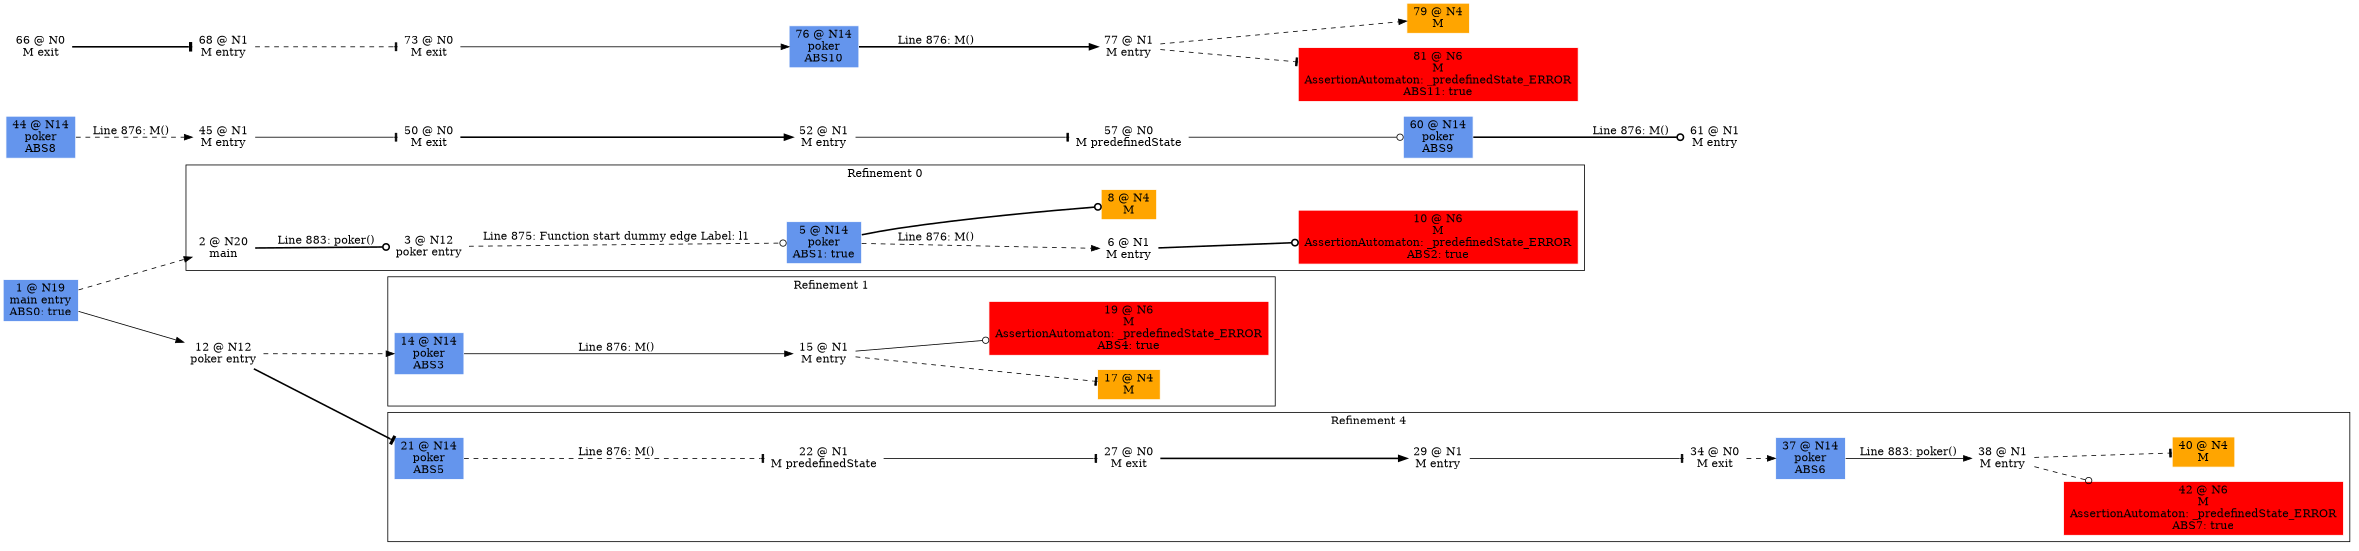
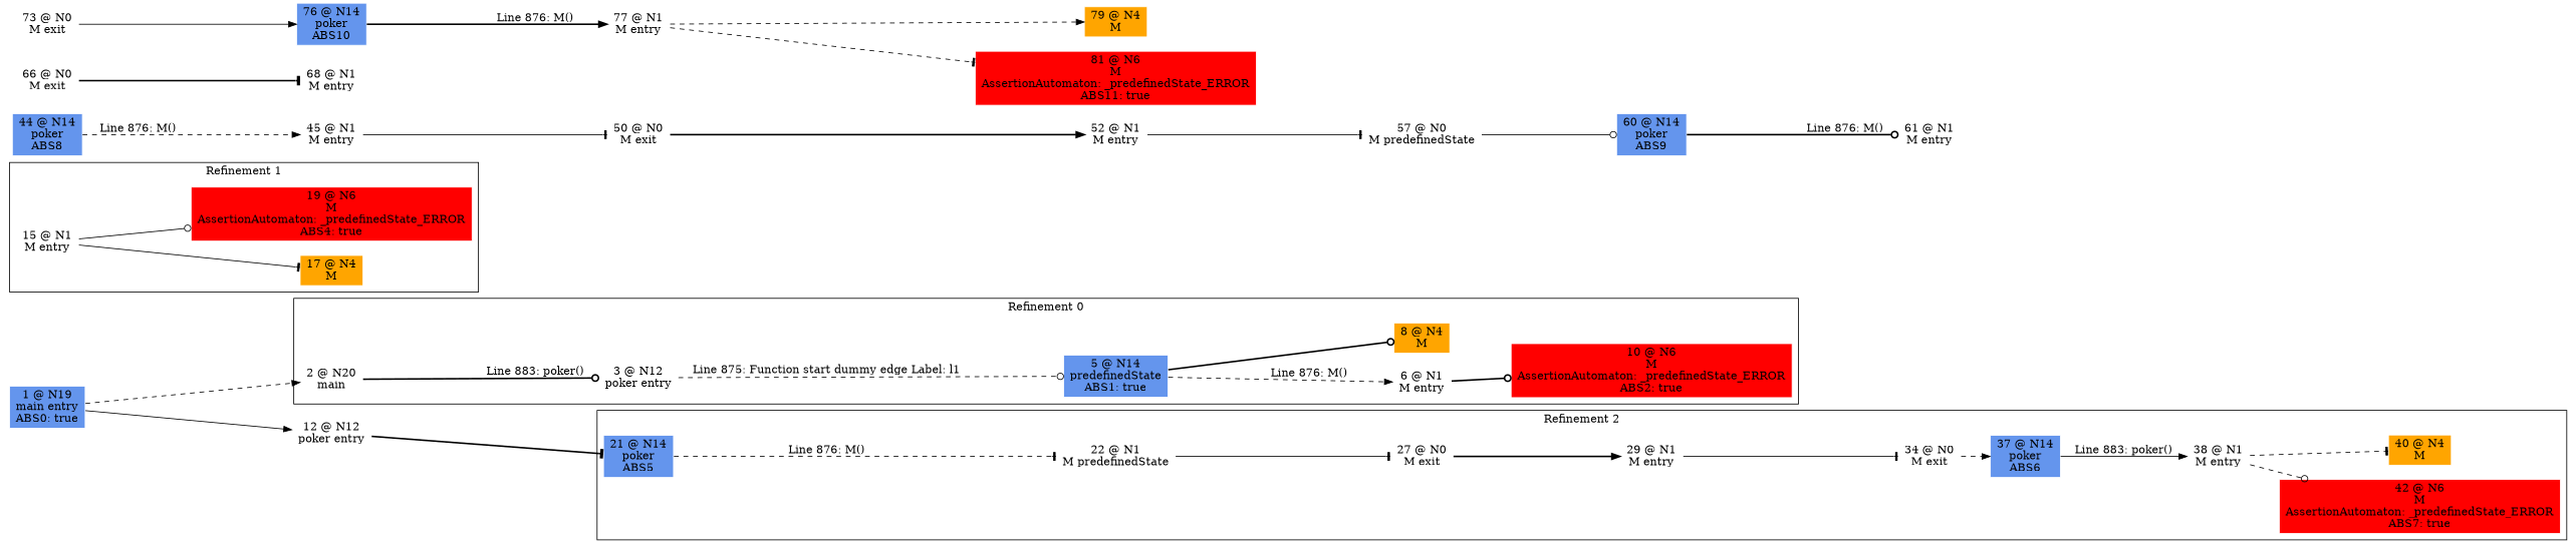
  digraph {
    fontname="DejaVu Serif"
    rankdir=LR
    node [color=white fontname="DejaVu Serif" shape=box style=filled]
    edge [arrowhead=normal fontname="DejaVu Serif" style=dashed]
    n1 [label="2 @ N20\nmain"]
    n2 [label="3 @ N12\npoker entry"]
-   n3 [fillcolor=cornflowerblue label="5 @ N14\npoker\nABS1: true"]
+   n3 [fillcolor=cornflowerblue label="5 @ N14\npredefinedState\nABS1: true"]
    n4 [label="6 @ N1\nM entry"]
    n5 [fillcolor=red label="10 @ N6\nM\nAssertionAutomaton: _predefinedState_ERROR\nABS2: true"]
    n6 [fillcolor=orange label="8 @ N4\nM"]
-   n7 [fillcolor=cornflowerblue label="14 @ N14\npoker\nABS3"]
    n8 [label="15 @ N1\nM entry"]
    n9 [fillcolor=orange label="17 @ N4\nM"]
    n10 [fillcolor=red label="19 @ N6\nM\nAssertionAutomaton: _predefinedState_ERROR\nABS4: true"]
    n11 [fillcolor=cornflowerblue label="21 @ N14\npoker\nABS5"]
    n12 [label="22 @ N1\nM predefinedState"]
    n13 [label="27 @ N0\nM exit"]
    n14 [label="29 @ N1\nM entry"]
    n15 [label="34 @ N0\nM exit"]
    n16 [fillcolor=cornflowerblue label="37 @ N14\npoker\nABS6"]
    n17 [label="38 @ N1\nM entry"]
    n18 [fillcolor=red label="42 @ N6\nM\nAssertionAutomaton: _predefinedState_ERROR\nABS7: true"]
    n19 [fillcolor=orange label="40 @ N4\nM"]
    n20 [fillcolor=cornflowerblue label="1 @ N19\nmain entry\nABS0: true"]
    n21 [label="12 @ N12\npoker entry"]
    n22 [fillcolor=cornflowerblue label="44 @ N14\npoker\nABS8"]
    n23 [label="45 @ N1\nM entry"]
    n24 [label="50 @ N0\nM exit"]
    n25 [label="52 @ N1\nM entry"]
    n26 [label="57 @ N0\nM predefinedState"]
    n27 [fillcolor=cornflowerblue label="60 @ N14\npoker\nABS9"]
    n28 [label="61 @ N1\nM entry"]
    n29 [label="66 @ N0\nM exit"]
    n30 [label="68 @ N1\nM entry"]
    n31 [label="73 @ N0\nM exit"]
    n32 [fillcolor=cornflowerblue label="76 @ N14\npoker\nABS10"]
    n33 [label="77 @ N1\nM entry"]
    n34 [fillcolor=orange label="79 @ N4\nM"]
    n35 [fillcolor=red label="81 @ N6\nM\nAssertionAutomaton: _predefinedState_ERROR\nABS11: true"]
    subgraph cluster_1 {
      label="Refinement 0"
      n1
      n2
      n3
      n4
      n5
      n6
    }
    subgraph cluster_2 {
      label="Refinement 1"
-     n7
      n8
      n9
      n10
    }
    subgraph cluster_3 {
-     label="Refinement 4"
+     label="Refinement 2"
      n11
      n12
      n13
      n14
      n15
      n16
      n17
      n18
      n19
    }
    n1 -> n2 [arrowhead=odot label="Line 883: poker()" style=bold]
    n2 -> n3 [arrowhead=odot label="Line 875: Function start dummy edge Label: l1"]
    n3 -> n4 [label="Line 876: M()"]
    n3 -> n6 [arrowhead=odot style=bold]
    n4 -> n5 [arrowhead=odot style=bold]
-   n7 -> n8 [label="Line 876: M()" style=solid]
-   n8 -> n9 [arrowhead=tee]
+   n8 -> n9 [arrowhead=tee style=solid]
    n8 -> n10 [arrowhead=odot style=solid]
    n11 -> n12 [arrowhead=tee label="Line 876: M()"]
    n12 -> n13 [arrowhead=tee style=solid]
    n13 -> n14 [style=bold]
    n14 -> n15 [arrowhead=tee style=solid]
    n15 -> n16
    n16 -> n17 [label="Line 883: poker()" style=solid]
    n17 -> n18 [arrowhead=odot]
    n17 -> n19 [arrowhead=tee]
    n20 -> n1
    n20 -> n21 [style=solid]
-   n21 -> n7
    n21 -> n11 [arrowhead=tee style=bold]
    n22 -> n23 [label="Line 876: M()"]
    n23 -> n24 [arrowhead=tee style=solid]
    n24 -> n25 [style=bold]
    n25 -> n26 [arrowhead=tee style=solid]
    n26 -> n27 [arrowhead=odot style=solid]
    n27 -> n28 [arrowhead=odot label="Line 876: M()" style=bold]
    n29 -> n30 [arrowhead=tee style=bold]
-   n30 -> n31 [arrowhead=tee]
    n31 -> n32 [style=solid]
    n32 -> n33 [label="Line 876: M()" style=bold]
    n33 -> n34
    n33 -> n35 [arrowhead=tee]
  }
